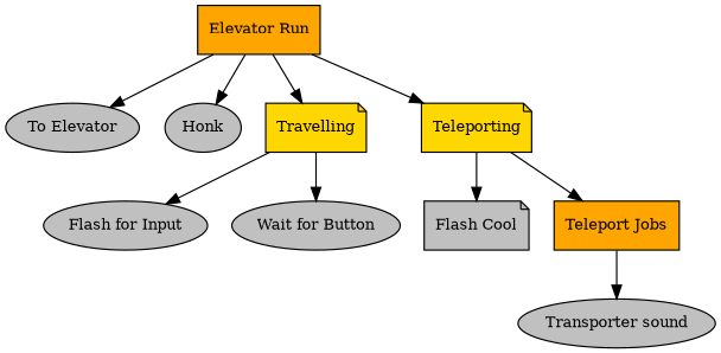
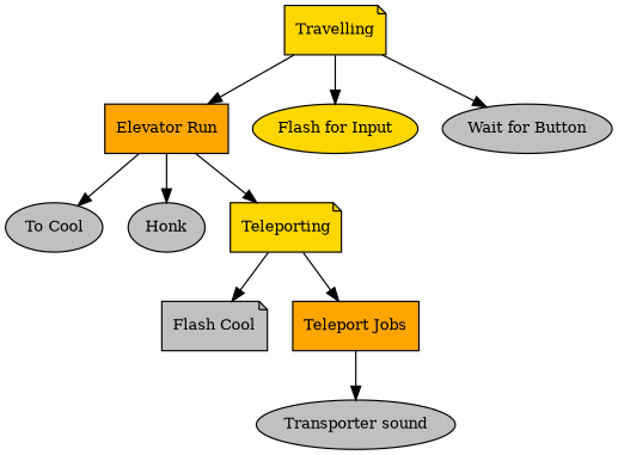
  digraph {
    node [fillcolor=gray fontcolor=black fontsize=11 shape=ellipse style=filled]
    "Elevator Run" [fillcolor=orange shape=box]
-   "To Elevator"
+   "To Elevator" [label="To Cool"]
    Honk
    Travelling [fillcolor=gold shape=note]
    Teleporting [fillcolor=gold shape=note]
-   "Flash for Input"
+   "Flash for Input" [fillcolor=gold]
    "Wait for Button"
    "Flash Cool" [shape=note]
    "Teleport Jobs" [fillcolor=orange shape=box]
    "Transporter sound"
    "Elevator Run" -> "To Elevator"
    "Elevator Run" -> Honk
-   "Elevator Run" -> Travelling
+   Travelling -> "Elevator Run"
    "Elevator Run" -> Teleporting
    Travelling -> "Flash for Input"
    Travelling -> "Wait for Button"
    Teleporting -> "Flash Cool"
    Teleporting -> "Teleport Jobs"
    "Teleport Jobs" -> "Transporter sound"
  }
